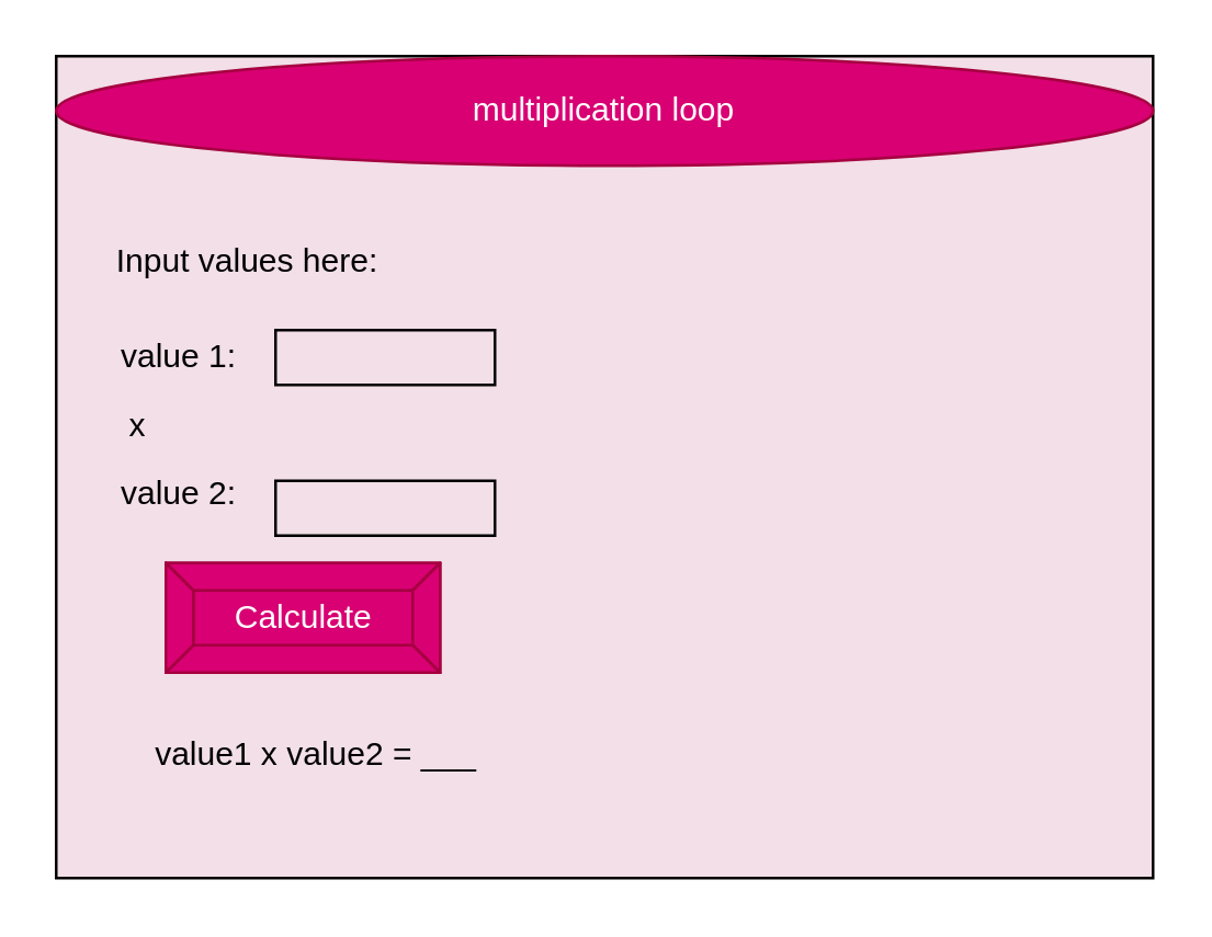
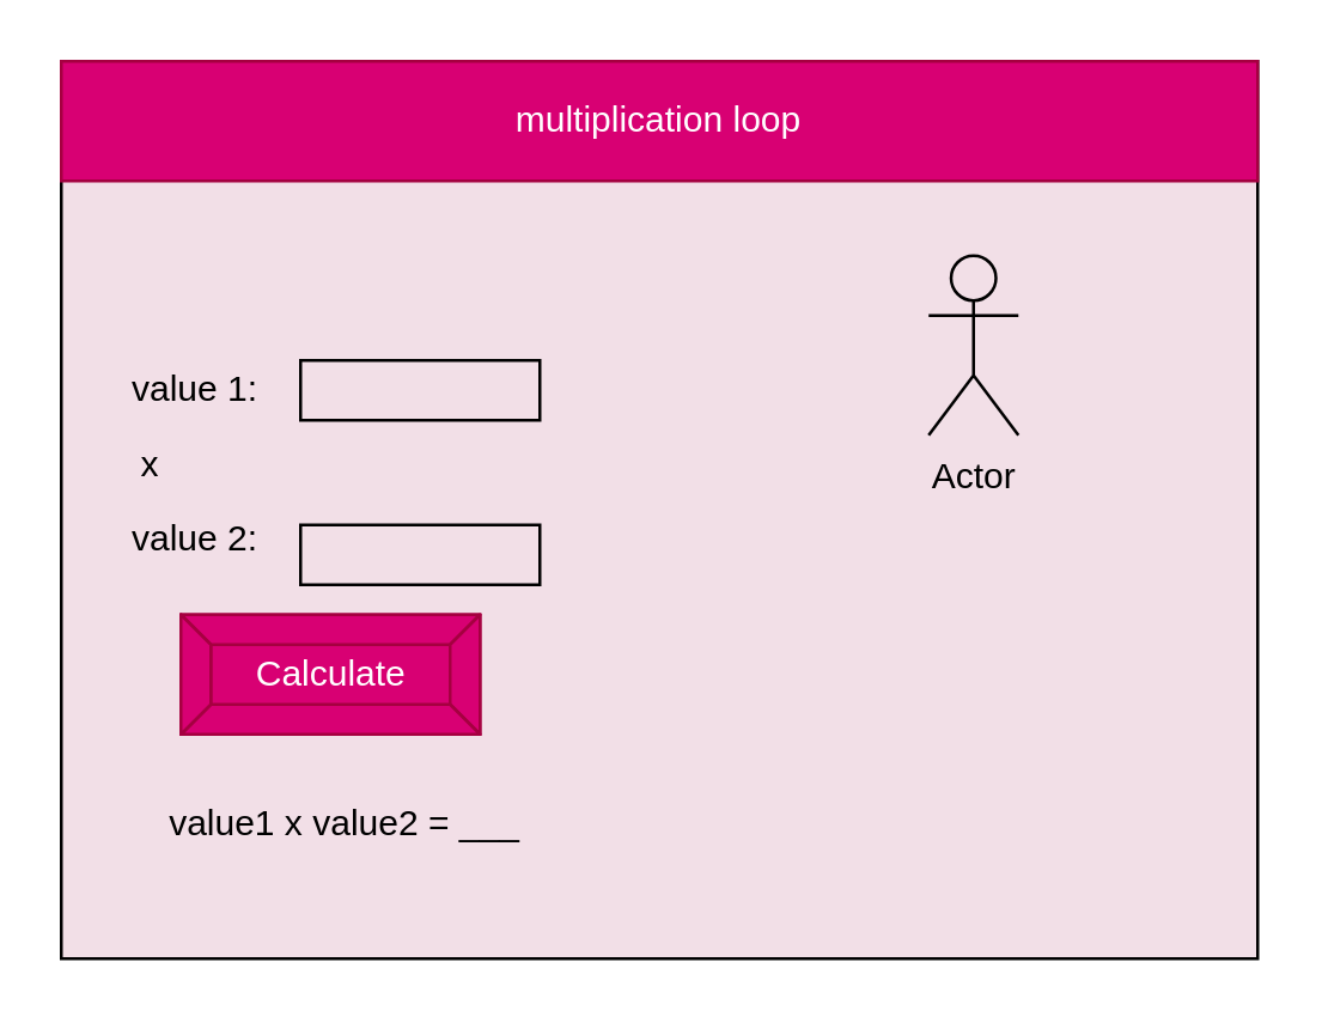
  <mxCell id="0" />
  <mxCell id="1" parent="0" />
  <mxCell id="2" value="" style="rounded=0;whiteSpace=wrap;html=1;fillColor=#F2DFE7;" parent="1" vertex="1"><mxGeometry x="20" y="20" width="400" height="300" as="geometry" /></mxCell>
- <mxCell id="3" value="multiplication loop" style="ellipse;whiteSpace=wrap;html=1;fillColor=#d80073;fontColor=#ffffff;strokeColor=#A50040;" parent="1" vertex="1"><mxGeometry x="20" y="20" width="400" height="40" as="geometry" /></mxCell>
+ <mxCell id="3" value="multiplication loop" style="rounded=0;whiteSpace=wrap;html=1;fillColor=#d80073;fontColor=#ffffff;strokeColor=#A50040;" parent="1" vertex="1"><mxGeometry x="20" y="20" width="400" height="40" as="geometry" /></mxCell>
  <mxCell id="4" value="Calculate" style="labelPosition=center;verticalLabelPosition=middle;align=center;html=1;shape=mxgraph.basic.button;dx=10;fillColor=#d80073;fontColor=#ffffff;strokeColor=#A50040;" parent="1" vertex="1"><mxGeometry x="60" y="205" width="100" height="40" as="geometry" /></mxCell>
- <mxCell id="5" value="&lt;font color=&quot;#000000&quot;&gt;Input values here:&lt;/font&gt;" style="text;html=1;strokeColor=none;fillColor=none;align=center;verticalAlign=middle;whiteSpace=wrap;rounded=0;" parent="1" vertex="1"><mxGeometry x="35" y="80" width="110" height="30" as="geometry" /></mxCell>
  <mxCell id="6" value="x" style="text;html=1;strokeColor=none;fillColor=none;align=center;verticalAlign=middle;whiteSpace=wrap;rounded=0;fontColor=#000000;" parent="1" vertex="1"><mxGeometry x="20" y="140" width="60" height="30" as="geometry" /></mxCell>
  <mxCell id="7" value="" style="rounded=0;whiteSpace=wrap;html=1;fontColor=#000000;fillColor=#F2DFE7;strokeColor=#000000;" parent="1" vertex="1"><mxGeometry x="100" y="120" width="80" height="20" as="geometry" /></mxCell>
  <mxCell id="8" value="" style="rounded=0;whiteSpace=wrap;html=1;fontColor=#000000;fillColor=#F2DFE7;strokeColor=#000000;" parent="1" vertex="1"><mxGeometry x="100" y="175" width="80" height="20" as="geometry" /></mxCell>
  <mxCell id="9" value="value 1:" style="text;html=1;strokeColor=none;fillColor=none;align=center;verticalAlign=middle;whiteSpace=wrap;rounded=0;fontColor=#000000;" parent="1" vertex="1"><mxGeometry x="35" y="115" width="60" height="30" as="geometry" /></mxCell>
  <mxCell id="10" value="value 2:" style="text;html=1;strokeColor=none;fillColor=none;align=center;verticalAlign=middle;whiteSpace=wrap;rounded=0;fontColor=#000000;" parent="1" vertex="1"><mxGeometry x="35" y="165" width="60" height="30" as="geometry" /></mxCell>
  <mxCell id="11" value="value1 x value2 = ___" style="text;html=1;strokeColor=none;fillColor=none;align=center;verticalAlign=middle;whiteSpace=wrap;rounded=0;fontColor=#000000;" parent="1" vertex="1"><mxGeometry x="45" y="260" width="140" height="30" as="geometry" /></mxCell>
+ <mxCell id="12" value="Actor" style="shape=umlActor;verticalLabelPosition=bottom;verticalAlign=top;html=1;outlineConnect=0;strokeColor=#000000;fillColor=none;fontColor=#000000;" vertex="1" parent="1"><mxGeometry x="310" y="85" width="30" height="60" as="geometry" /></mxCell>
